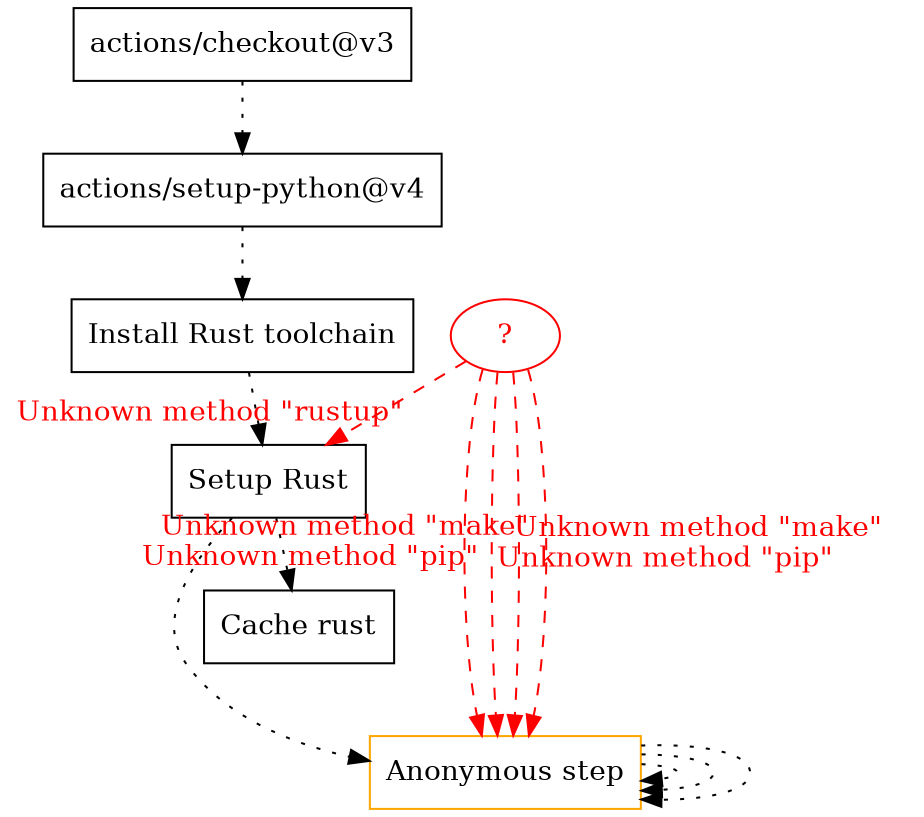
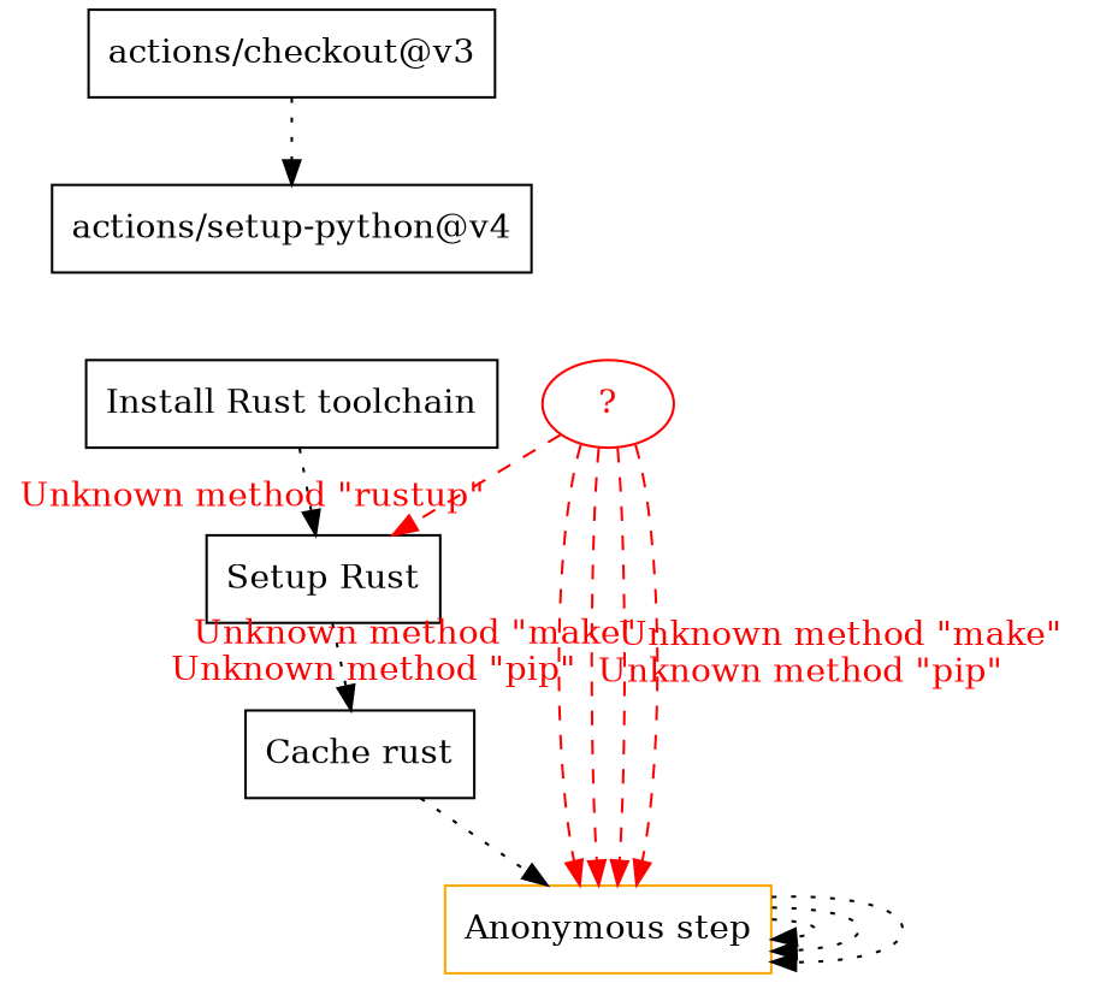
  digraph {
    node [shape=rect]
    edge [style=dotted]
    "actions/checkout@v3"
    "actions/setup-python@v4"
    "Install Rust toolchain"
    "Anonymous step" [color=orange]
    "Setup Rust"
    "Cache rust"
    "?" [color=red fontcolor=red shape=ellipse]
    "actions/checkout@v3" -> "actions/setup-python@v4"
-   "actions/setup-python@v4" -> "Install Rust toolchain"
    "Install Rust toolchain" -> "Setup Rust"
    "Anonymous step" -> "Anonymous step"
    "Anonymous step" -> "Anonymous step"
    "Anonymous step" -> "Anonymous step"
    "Setup Rust" -> "Cache rust"
-   "Setup Rust" -> "Anonymous step"
+   "Cache rust" -> "Anonymous step"
    "?" -> "Anonymous step" [color=red fontcolor=red style=dashed xlabel="Unknown method \"pip\""]
    "?" -> "Anonymous step" [color=red fontcolor=red style=dashed xlabel="Unknown method \"pip\""]
    "?" -> "Anonymous step" [color=red fontcolor=red style=dashed xlabel="Unknown method \"make\""]
    "?" -> "Anonymous step" [color=red fontcolor=red style=dashed xlabel="Unknown method \"make\""]
    "?" -> "Setup Rust" [color=red fontcolor=red style=dashed xlabel="Unknown method \"rustup\""]
  }
